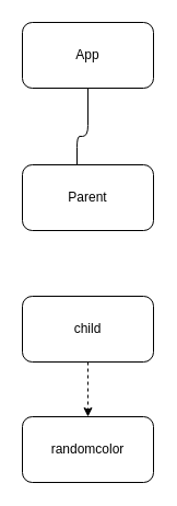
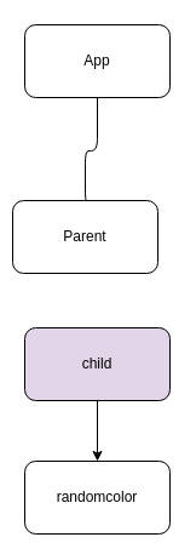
  <mxCell id="0" />
  <mxCell id="1" parent="0" />
  <mxCell id="2" style="edgeStyle=orthogonalEdgeStyle;html=1;exitX=0.5;exitY=1;exitDx=0;exitDy=0;entryX=0.583;entryY=-0.017;entryDx=0;entryDy=0;entryPerimeter=0;" edge="1" parent="1" source="3" target="4"><mxGeometry relative="1" as="geometry"><Array as="points"><mxPoint x="80" y="124" /><mxPoint x="70" y="124" /><mxPoint x="70" y="169" /></Array></mxGeometry></mxCell>
  <mxCell id="3" value="App" style="rounded=1;whiteSpace=wrap;html=1;" vertex="1" parent="1"><mxGeometry x="20" y="20" width="120" height="60" as="geometry" /></mxCell>
- <mxCell id="4" value="Parent" style="rounded=1;whiteSpace=wrap;html=1;" vertex="1" parent="1"><mxGeometry x="20" y="150" width="120" height="60" as="geometry" /></mxCell>
- <mxCell id="5" style="edgeStyle=orthogonalEdgeStyle;html=1;exitX=0.5;exitY=1;exitDx=0;exitDy=0;dashed=1;" edge="1" parent="1" source="6" target="7"><mxGeometry relative="1" as="geometry" /></mxCell>
- <mxCell id="6" value="child" style="rounded=1;whiteSpace=wrap;html=1;" vertex="1" parent="1"><mxGeometry x="20" y="270" width="120" height="60" as="geometry" /></mxCell>
+ <mxCell id="4" value="Parent" style="rounded=1;whiteSpace=wrap;html=1;" vertex="1" parent="1"><mxGeometry x="10" y="165" width="120" height="60" as="geometry" /></mxCell>
+ <mxCell id="5" style="edgeStyle=orthogonalEdgeStyle;html=1;exitX=0.5;exitY=1;exitDx=0;exitDy=0;" edge="1" parent="1" source="6" target="7"><mxGeometry relative="1" as="geometry" /></mxCell>
+ <mxCell id="6" value="child" style="rounded=1;whiteSpace=wrap;html=1;fillColor=#e1d5e7;" vertex="1" parent="1"><mxGeometry x="20" y="270" width="120" height="60" as="geometry" /></mxCell>
  <mxCell id="7" value="randomcolor" style="rounded=1;whiteSpace=wrap;html=1;" vertex="1" parent="1"><mxGeometry x="20" y="380" width="120" height="60" as="geometry" /></mxCell>
